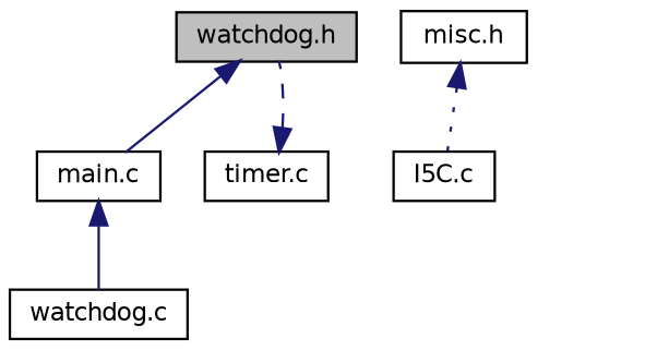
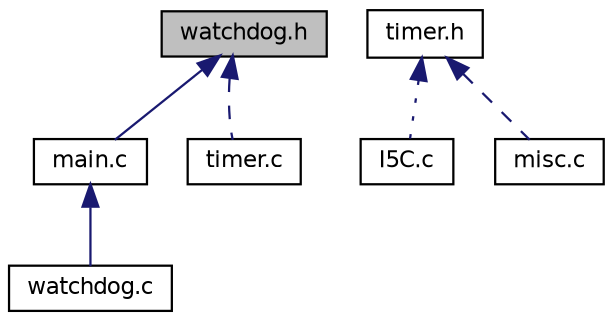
  digraph {
    node [color=black fillcolor=white fontname=Helvetica fontsize=10 shape=record style=filled]
    edge [color=midnightblue dir=back fontname=Helvetica fontsize=10 labelfontname=Helvetica labelfontsize=10 style=solid]
    n1 [fillcolor=grey75 fontcolor=black height=0.2 label="watchdog.h" width=0.4]
    n2 [height=0.2 label="main.c" width=0.4]
    n3 [height=0.2 label="timer.c" width=0.4]
-   n4 [height=0.2 label="misc.h" width=0.4]
+   n4 [height=0.2 label="timer.h" width=0.4]
    n5 [height=0.2 label="I5C.c" width=0.4]
+   n6 [height=0.2 label="misc.c" width=0.4]
    n7 [height=0.2 label="watchdog.c" width=0.4]
    n1 -> n2
-   n3 -> n1 [style=dashed]
+   n1 -> n3 [style=dashed]
    n2 -> n7
    n4 -> n5 [style=dotted]
+   n4 -> n6 [style=dashed]
  }
